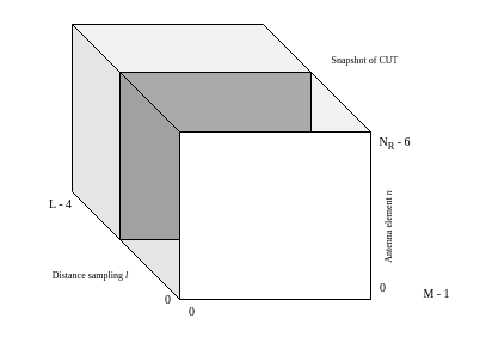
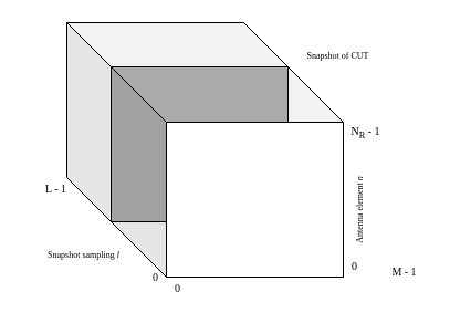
  <mxCell id="0" />
  <mxCell id="1" parent="0" />
  <mxCell id="2" value="" style="rounded=0;whiteSpace=wrap;html=1;fontColor=#FFFFFF;fillColor=#B3B3B3;" parent="1" vertex="1"><mxGeometry x="100" y="60" width="160" height="140" as="geometry" /></mxCell>
  <mxCell id="3" value="" style="shape=cube;whiteSpace=wrap;html=1;boundedLbl=1;backgroundOutline=1;darkOpacity=0.05;darkOpacity2=0.1;size=90;fillColor=none;" parent="1" vertex="1"><mxGeometry x="60" y="20" width="250" height="230" as="geometry" /></mxCell>
- <mxCell id="4" value="&lt;font style=&quot;font-size: 8px&quot;&gt;Distance sampling &lt;i style=&quot;font-size: 8px&quot;&gt;l&lt;/i&gt;&lt;/font&gt;" style="text;html=1;resizable=0;autosize=1;align=center;verticalAlign=middle;points=[];fillColor=none;strokeColor=none;rounded=0;fontSize=8;fontFamily=Times New Roman;" parent="1" vertex="1"><mxGeometry x="20" y="220" width="110" height="20" as="geometry" /></mxCell>
+ <mxCell id="4" value="&lt;font style=&quot;font-size: 8px&quot;&gt;Snapshot sampling &lt;i style=&quot;font-size: 8px&quot;&gt;l&lt;/i&gt;&lt;/font&gt;" style="text;html=1;resizable=0;autosize=1;align=center;verticalAlign=middle;points=[];fillColor=none;strokeColor=none;rounded=0;fontSize=8;fontFamily=Times New Roman;" parent="1" vertex="1"><mxGeometry x="20" y="220" width="110" height="20" as="geometry" /></mxCell>
  <mxCell id="5" value="" style="rounded=0;whiteSpace=wrap;html=1;fontColor=#FFFFFF;fillColor=default;strokeColor=#000000;" parent="1" vertex="1"><mxGeometry x="150" y="110" width="160" height="140" as="geometry" /></mxCell>
  <mxCell id="6" value="&lt;font style=&quot;font-size: 8px&quot;&gt;Antenna element &lt;i style=&quot;font-size: 8px&quot;&gt;n&lt;br&gt;&lt;/i&gt;&lt;/font&gt;" style="text;html=1;resizable=0;autosize=1;align=center;verticalAlign=middle;points=[];fillColor=none;strokeColor=none;rounded=0;fontSize=8;fontFamily=Times New Roman;rotation=-90;" parent="1" vertex="1"><mxGeometry x="270" y="180" width="110" height="20" as="geometry" /></mxCell>
  <mxCell id="7" value="&lt;span style=&quot;font-size: 8px&quot;&gt;Snapshot of CUT&lt;/span&gt;" style="text;html=1;resizable=0;autosize=1;align=center;verticalAlign=middle;points=[];fillColor=none;strokeColor=none;rounded=0;fontSize=8;fontFamily=Times New Roman;" parent="1" vertex="1"><mxGeometry x="255" y="40" width="100" height="20" as="geometry" /></mxCell>
  <mxCell id="8" value="0" style="text;html=1;resizable=0;autosize=1;align=center;verticalAlign=middle;points=[];fillColor=none;strokeColor=none;rounded=0;fontSize=10;fontFamily=Times New Roman;" parent="1" vertex="1"><mxGeometry x="310" y="230" width="20" height="20" as="geometry" /></mxCell>
- <mxCell id="9" value="N&lt;sub&gt;R&lt;/sub&gt; - 6" style="text;html=1;resizable=0;autosize=1;align=center;verticalAlign=middle;points=[];fillColor=none;strokeColor=none;rounded=0;fontSize=10;fontFamily=Times New Roman;" parent="1" vertex="1"><mxGeometry x="305" y="110" width="50" height="20" as="geometry" /></mxCell>
+ <mxCell id="9" value="N&lt;sub&gt;R&lt;/sub&gt; - 1" style="text;html=1;resizable=0;autosize=1;align=center;verticalAlign=middle;points=[];fillColor=none;strokeColor=none;rounded=0;fontSize=10;fontFamily=Times New Roman;" parent="1" vertex="1"><mxGeometry x="305" y="110" width="50" height="20" as="geometry" /></mxCell>
  <mxCell id="10" value="0" style="text;html=1;resizable=0;autosize=1;align=center;verticalAlign=middle;points=[];fillColor=none;strokeColor=none;rounded=0;fontSize=10;fontFamily=Times New Roman;" parent="1" vertex="1"><mxGeometry x="150" y="250" width="20" height="20" as="geometry" /></mxCell>
  <mxCell id="11" value="0" style="text;html=1;resizable=0;autosize=1;align=center;verticalAlign=middle;points=[];fillColor=none;strokeColor=none;rounded=0;fontSize=10;fontFamily=Times New Roman;" parent="1" vertex="1"><mxGeometry x="130" y="240" width="20" height="20" as="geometry" /></mxCell>
  <mxCell id="12" value="M - 1" style="text;html=1;resizable=0;autosize=1;align=center;verticalAlign=middle;points=[];fillColor=none;strokeColor=none;rounded=0;fontSize=10;fontFamily=Times New Roman;" parent="1" vertex="1"><mxGeometry x="345" y="235" width="40" height="20" as="geometry" /></mxCell>
- <mxCell id="13" value="L - 4" style="text;html=1;resizable=0;autosize=1;align=center;verticalAlign=middle;points=[];fillColor=none;strokeColor=none;rounded=0;fontSize=10;fontFamily=Times New Roman;" parent="1" vertex="1"><mxGeometry x="30" y="160" width="40" height="20" as="geometry" /></mxCell>
+ <mxCell id="13" value="L - 1" style="text;html=1;resizable=0;autosize=1;align=center;verticalAlign=middle;points=[];fillColor=none;strokeColor=none;rounded=0;fontSize=10;fontFamily=Times New Roman;" parent="1" vertex="1"><mxGeometry x="30" y="160" width="40" height="20" as="geometry" /></mxCell>
